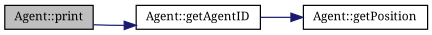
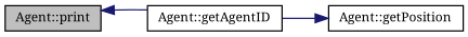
  digraph {
    fontname="Noto Serif"
    rankdir=LR
    node [color=black fillcolor=white fontname="Noto Serif" fontsize=10 shape=record style=filled]
    edge [color=midnightblue fontname="Noto Serif" fontsize=10 labelfontname=FreeSans labelfontsize=10 style=solid]
    n1 [fillcolor=grey75 fontcolor=black height=0.2 label="Agent::print" width=0.4]
    n2 [height=0.2 label="Agent::getAgentID" width=0.4]
    n3 [height=0.2 label="Agent::getPosition" width=0.4]
-   n1 -> n2
+   n2 -> n1
    n2 -> n3
  }
